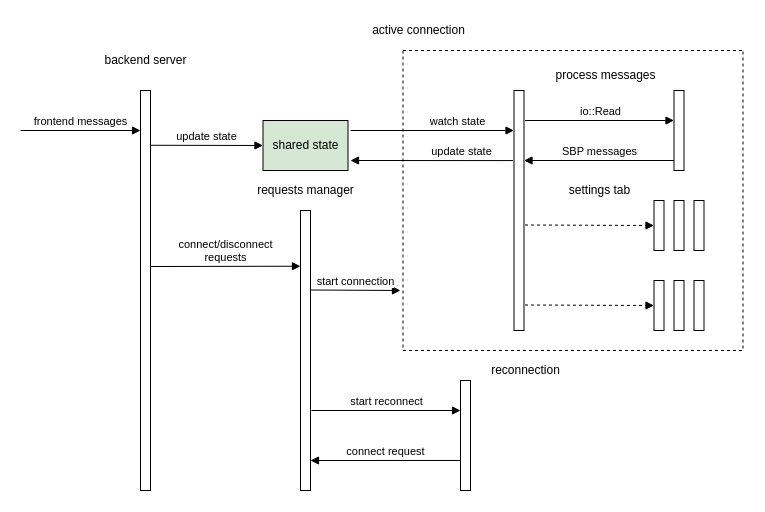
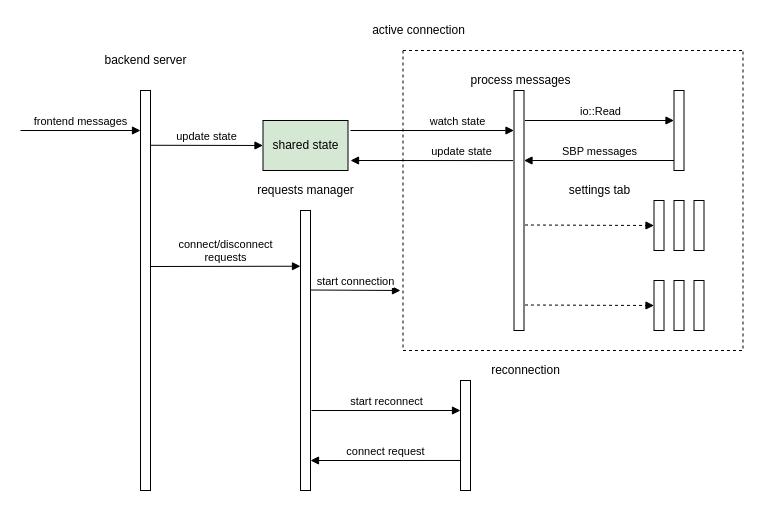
  <mxCell id="0" />
  <mxCell id="1" parent="0" />
  <mxCell id="2" value="" style="html=1;points=[];perimeter=orthogonalPerimeter;" vertex="1" parent="1"><mxGeometry x="140" y="90" width="10" height="400" as="geometry" /></mxCell>
  <mxCell id="3" value="backend server " style="text;html=1;align=center;verticalAlign=middle;resizable=0;points=[];autosize=1;strokeColor=none;fillColor=none;" vertex="1" parent="1"><mxGeometry x="95" y="50" width="100" height="20" as="geometry" /></mxCell>
  <mxCell id="4" value="" style="html=1;points=[];perimeter=orthogonalPerimeter;" vertex="1" parent="1"><mxGeometry x="300" y="210" width="10" height="280" as="geometry" /></mxCell>
  <mxCell id="5" value="requests manager" style="text;html=1;align=center;verticalAlign=middle;resizable=0;points=[];autosize=1;strokeColor=none;fillColor=none;" vertex="1" parent="1"><mxGeometry x="245" y="180" width="120" height="20" as="geometry" /></mxCell>
  <mxCell id="6" value="" style="html=1;points=[];perimeter=orthogonalPerimeter;" vertex="1" parent="1"><mxGeometry x="513.5" y="90" width="10" height="240" as="geometry" /></mxCell>
  <mxCell id="7" value="" style="html=1;points=[];perimeter=orthogonalPerimeter;" vertex="1" parent="1"><mxGeometry x="460" y="380" width="10" height="110" as="geometry" /></mxCell>
  <mxCell id="8" value="reconnection" style="text;html=1;align=center;verticalAlign=middle;resizable=0;points=[];autosize=1;strokeColor=none;fillColor=none;" vertex="1" parent="1"><mxGeometry x="485" y="360" width="80" height="20" as="geometry" /></mxCell>
  <mxCell id="9" value="&lt;div&gt;connect/disconnect&lt;/div&gt;&lt;div&gt;requests&lt;br&gt;&lt;/div&gt;" style="html=1;verticalAlign=bottom;endArrow=block;rounded=0;entryX=0;entryY=0.199;entryDx=0;entryDy=0;entryPerimeter=0;exitX=1;exitY=0.44;exitDx=0;exitDy=0;exitPerimeter=0;" edge="1" parent="1" source="2" target="4"><mxGeometry width="80" relative="1" as="geometry"><mxPoint x="150" y="169.5" as="sourcePoint" /><mxPoint x="230" y="169.5" as="targetPoint" /></mxGeometry></mxCell>
  <mxCell id="10" value="frontend messages" style="html=1;verticalAlign=bottom;endArrow=block;rounded=0;" edge="1" parent="1" target="2"><mxGeometry width="80" relative="1" as="geometry"><mxPoint x="20" y="130" as="sourcePoint" /><mxPoint x="100" y="130" as="targetPoint" /></mxGeometry></mxCell>
  <mxCell id="11" value="&lt;div&gt;start reconnect&lt;br&gt;&lt;/div&gt;&lt;div&gt;&lt;/div&gt;" style="html=1;verticalAlign=bottom;endArrow=block;rounded=0;" edge="1" parent="1" target="7"><mxGeometry width="80" relative="1" as="geometry"><mxPoint x="311" y="410" as="sourcePoint" /><mxPoint x="458" y="370" as="targetPoint" /></mxGeometry></mxCell>
  <mxCell id="12" value="" style="html=1;points=[];perimeter=orthogonalPerimeter;" vertex="1" parent="1"><mxGeometry x="673.5" y="90" width="10" height="80" as="geometry" /></mxCell>
  <mxCell id="13" value="io::Read" style="html=1;verticalAlign=bottom;endArrow=block;rounded=0;" edge="1" parent="1"><mxGeometry width="80" relative="1" as="geometry"><mxPoint x="524.5" y="120" as="sourcePoint" /><mxPoint x="673.5" y="120" as="targetPoint" /></mxGeometry></mxCell>
  <mxCell id="14" value="update state" style="html=1;verticalAlign=bottom;endArrow=block;rounded=0;exitX=1;exitY=0.44;exitDx=0;exitDy=0;exitPerimeter=0;entryX=0;entryY=0.5;entryDx=0;entryDy=0;" edge="1" parent="1" target="15"><mxGeometry width="80" relative="1" as="geometry"><mxPoint x="150" y="144.78" as="sourcePoint" /><mxPoint x="280" y="144.5" as="targetPoint" /></mxGeometry></mxCell>
  <mxCell id="15" value="shared state" style="html=1;fillColor=#d5e8d4;" vertex="1" parent="1"><mxGeometry x="262.5" y="120" width="85" height="50" as="geometry" /></mxCell>
  <mxCell id="16" value="update state" style="html=1;verticalAlign=bottom;endArrow=block;rounded=0;exitX=-0.1;exitY=0.292;exitDx=0;exitDy=0;exitPerimeter=0;" edge="1" parent="1" source="6"><mxGeometry x="-0.354" width="80" relative="1" as="geometry"><mxPoint x="460" y="160" as="sourcePoint" /><mxPoint x="350" y="160" as="targetPoint" /><mxPoint as="offset" /></mxGeometry></mxCell>
  <mxCell id="17" value="" style="html=1;points=[];perimeter=orthogonalPerimeter;" vertex="1" parent="1"><mxGeometry x="673.5" y="200" width="10" height="50" as="geometry" /></mxCell>
  <mxCell id="18" value="" style="html=1;points=[];perimeter=orthogonalPerimeter;" vertex="1" parent="1"><mxGeometry x="693.5" y="200" width="10" height="50" as="geometry" /></mxCell>
  <mxCell id="19" value="" style="html=1;points=[];perimeter=orthogonalPerimeter;" vertex="1" parent="1"><mxGeometry x="653.5" y="200" width="10" height="50" as="geometry" /></mxCell>
  <mxCell id="20" value="settings tab" style="text;html=1;align=center;verticalAlign=middle;resizable=0;points=[];autosize=1;strokeColor=none;fillColor=none;" vertex="1" parent="1"><mxGeometry x="558.5" y="180" width="80" height="20" as="geometry" /></mxCell>
  <mxCell id="21" value="" style="html=1;points=[];perimeter=orthogonalPerimeter;" vertex="1" parent="1"><mxGeometry x="673.5" y="280" width="10" height="50" as="geometry" /></mxCell>
  <mxCell id="22" value="" style="html=1;points=[];perimeter=orthogonalPerimeter;" vertex="1" parent="1"><mxGeometry x="693.5" y="280" width="10" height="50" as="geometry" /></mxCell>
  <mxCell id="23" value="" style="html=1;points=[];perimeter=orthogonalPerimeter;" vertex="1" parent="1"><mxGeometry x="653.5" y="280" width="10" height="50" as="geometry" /></mxCell>
  <mxCell id="24" value="SBP messages" style="html=1;verticalAlign=bottom;endArrow=block;rounded=0;exitX=0;exitY=0.875;exitDx=0;exitDy=0;exitPerimeter=0;" edge="1" parent="1" source="12"><mxGeometry width="80" relative="1" as="geometry"><mxPoint x="623.5" y="160" as="sourcePoint" /><mxPoint x="523.5" y="160" as="targetPoint" /></mxGeometry></mxCell>
  <mxCell id="25" value="connect request" style="html=1;verticalAlign=bottom;endArrow=block;rounded=0;exitX=0;exitY=0.727;exitDx=0;exitDy=0;exitPerimeter=0;" edge="1" parent="1" source="7"><mxGeometry width="80" relative="1" as="geometry"><mxPoint x="430.5" y="460" as="sourcePoint" /><mxPoint x="310" y="460" as="targetPoint" /></mxGeometry></mxCell>
  <mxCell id="26" value="" style="html=1;verticalAlign=bottom;endArrow=block;rounded=0;dashed=1;" edge="1" parent="1"><mxGeometry width="80" relative="1" as="geometry"><mxPoint x="524.5" y="224.5" as="sourcePoint" /><mxPoint x="653.5" y="225" as="targetPoint" /></mxGeometry></mxCell>
  <mxCell id="27" value="" style="html=1;verticalAlign=bottom;endArrow=block;rounded=0;dashed=1;" edge="1" parent="1"><mxGeometry width="80" relative="1" as="geometry"><mxPoint x="524.5" y="304.5" as="sourcePoint" /><mxPoint x="653.5" y="305" as="targetPoint" /></mxGeometry></mxCell>
  <mxCell id="28" value="" style="swimlane;startSize=0;dashed=1;" vertex="1" parent="1"><mxGeometry x="402.5" y="50" width="340" height="300" as="geometry" /></mxCell>
  <mxCell id="29" value="&lt;div&gt;start connection&lt;/div&gt;" style="html=1;verticalAlign=bottom;endArrow=block;rounded=0;" edge="1" parent="28"><mxGeometry width="80" relative="1" as="geometry"><mxPoint x="-92.5" y="239.5" as="sourcePoint" /><mxPoint x="-2.5" y="240" as="targetPoint" /></mxGeometry></mxCell>
- <mxCell id="30" value="&lt;div&gt;process messages&lt;/div&gt;" style="text;html=1;align=center;verticalAlign=middle;resizable=0;points=[];autosize=1;strokeColor=none;fillColor=none;" vertex="1" parent="28"><mxGeometry x="142.5" y="15" width="120" height="20" as="geometry" /></mxCell>
+ <mxCell id="30" value="&lt;div&gt;process messages&lt;/div&gt;" style="text;html=1;align=center;verticalAlign=middle;resizable=0;points=[];autosize=1;strokeColor=none;fillColor=none;" vertex="1" parent="28"><mxGeometry x="57.5" y="20" width="120" height="20" as="geometry" /></mxCell>
  <mxCell id="31" value="watch state" style="html=1;verticalAlign=bottom;endArrow=block;rounded=0;" edge="1" parent="28" target="6"><mxGeometry x="0.311" width="80" relative="1" as="geometry"><mxPoint x="-52.5" y="80" as="sourcePoint" /><mxPoint x="100" y="80.22" as="targetPoint" /><mxPoint as="offset" /></mxGeometry></mxCell>
  <mxCell id="32" value="active connection" style="text;html=1;align=center;verticalAlign=middle;resizable=0;points=[];autosize=1;strokeColor=none;fillColor=none;" vertex="1" parent="1"><mxGeometry x="362.5" y="20" width="110" height="20" as="geometry" /></mxCell>
